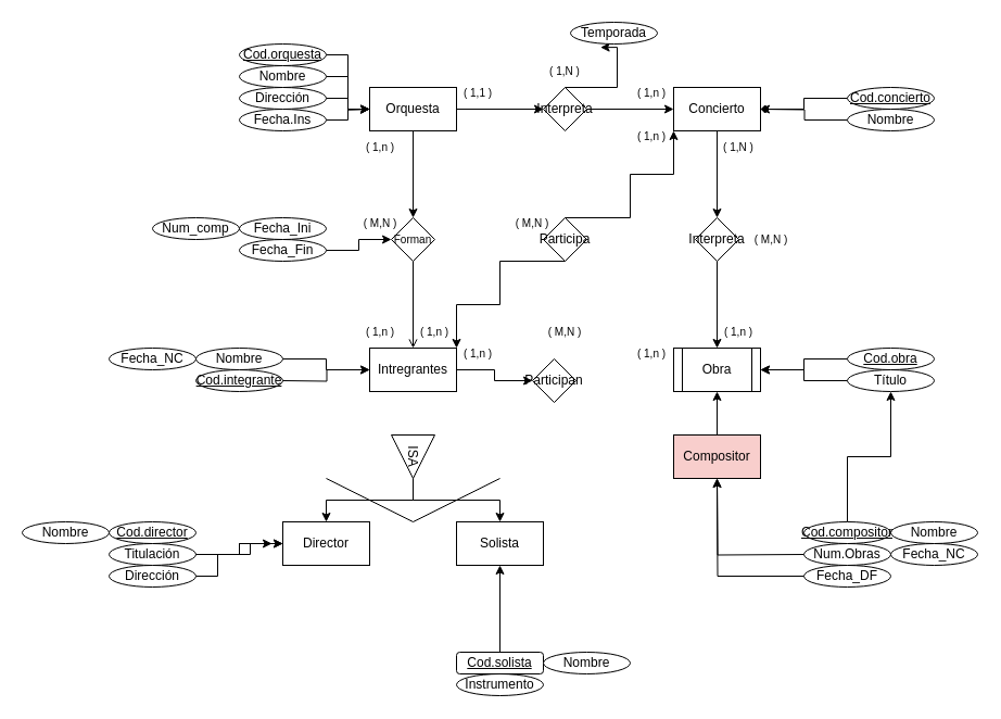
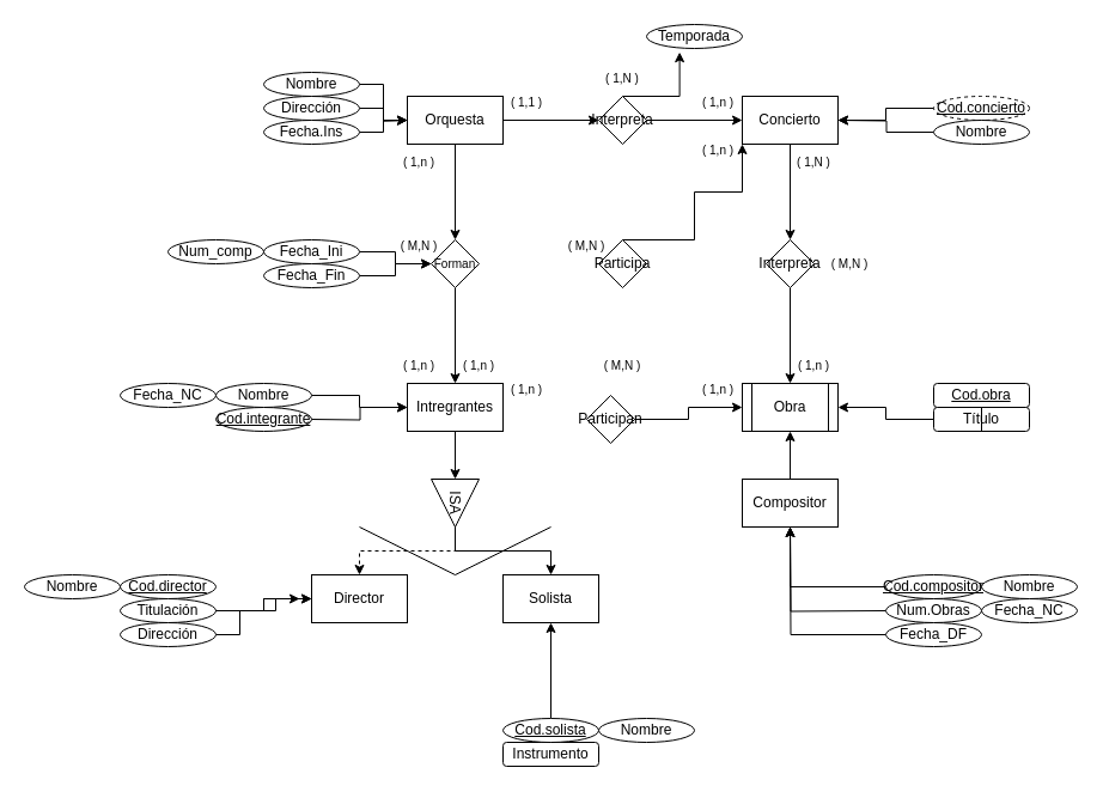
  <mxCell id="0" />
  <mxCell id="1" parent="0" />
  <mxCell id="2" value="" style="edgeStyle=orthogonalEdgeStyle;rounded=0;orthogonalLoop=1;jettySize=auto;html=1;" parent="1" source="3" target="30" edge="1"><mxGeometry relative="1" as="geometry" /></mxCell>
- <mxCell id="3" value="Compositor" style="rounded=0;whiteSpace=wrap;html=1;fillColor=#f8cecc;" parent="1" vertex="1"><mxGeometry x="620" y="400" width="80" height="40" as="geometry" /></mxCell>
- <mxCell id="4" style="edgeStyle=orthogonalEdgeStyle;rounded=0;orthogonalLoop=1;jettySize=auto;html=1;entryX=0;entryY=0.5;entryDx=0;entryDy=0;fontSize=10;" parent="1" source="5" target="11" edge="1"><mxGeometry relative="1" as="geometry" /></mxCell>
- <mxCell id="5" value="&lt;u&gt;Cod.orquesta&lt;/u&gt;" style="ellipse;whiteSpace=wrap;html=1;" parent="1" vertex="1"><mxGeometry x="220" y="40" width="80" height="20" as="geometry" /></mxCell>
+ <mxCell id="3" value="Compositor" style="rounded=0;whiteSpace=wrap;html=1;" parent="1" vertex="1"><mxGeometry x="620" y="400" width="80" height="40" as="geometry" /></mxCell>
  <mxCell id="6" style="edgeStyle=orthogonalEdgeStyle;rounded=0;orthogonalLoop=1;jettySize=auto;html=1;entryX=0;entryY=1;entryDx=0;entryDy=0;" parent="1" source="8" target="16" edge="1"><mxGeometry relative="1" as="geometry"><Array as="points"><mxPoint x="580" y="200" /><mxPoint x="580" y="160" /><mxPoint x="620" y="160" /></Array></mxGeometry></mxCell>
- <mxCell id="7" style="edgeStyle=orthogonalEdgeStyle;rounded=0;orthogonalLoop=1;jettySize=auto;html=1;entryX=1;entryY=0;entryDx=0;entryDy=0;exitX=0.5;exitY=1;exitDx=0;exitDy=0;" parent="1" source="8" target="21" edge="1"><mxGeometry relative="1" as="geometry"><Array as="points"><mxPoint x="460" y="240" /><mxPoint x="460" y="280" /><mxPoint x="420" y="280" /></Array></mxGeometry></mxCell>
  <mxCell id="8" value="Participa" style="rhombus;whiteSpace=wrap;html=1;" parent="1" vertex="1"><mxGeometry x="500" y="200" width="40" height="40" as="geometry" /></mxCell>
  <mxCell id="9" value="" style="edgeStyle=orthogonalEdgeStyle;rounded=0;orthogonalLoop=1;jettySize=auto;html=1;" parent="1" source="11" target="14" edge="1"><mxGeometry relative="1" as="geometry" /></mxCell>
  <mxCell id="10" value="" style="edgeStyle=orthogonalEdgeStyle;rounded=0;orthogonalLoop=1;jettySize=auto;html=1;" parent="1" source="11" target="18" edge="1"><mxGeometry relative="1" as="geometry" /></mxCell>
  <mxCell id="11" value="Orquesta" style="rounded=0;whiteSpace=wrap;html=1;" parent="1" vertex="1"><mxGeometry x="340" y="80" width="80" height="40" as="geometry" /></mxCell>
  <mxCell id="12" value="" style="edgeStyle=orthogonalEdgeStyle;rounded=0;orthogonalLoop=1;jettySize=auto;html=1;" parent="1" source="14" target="16" edge="1"><mxGeometry relative="1" as="geometry" /></mxCell>
  <mxCell id="13" style="edgeStyle=orthogonalEdgeStyle;rounded=0;orthogonalLoop=1;jettySize=auto;html=1;entryX=0.345;entryY=1.156;entryDx=0;entryDy=0;entryPerimeter=0;fontSize=10;" parent="1" source="14" target="86" edge="1"><mxGeometry relative="1" as="geometry"><Array as="points"><mxPoint x="568" y="80" /></Array></mxGeometry></mxCell>
  <mxCell id="14" value="Interpreta" style="rhombus;whiteSpace=wrap;html=1;" parent="1" vertex="1"><mxGeometry x="500" y="80" width="40" height="40" as="geometry" /></mxCell>
  <mxCell id="15" value="" style="edgeStyle=orthogonalEdgeStyle;rounded=0;orthogonalLoop=1;jettySize=auto;html=1;" parent="1" source="16" target="32" edge="1"><mxGeometry relative="1" as="geometry" /></mxCell>
  <mxCell id="16" value="Concierto" style="rounded=0;whiteSpace=wrap;html=1;" parent="1" vertex="1"><mxGeometry x="620" y="80" width="80" height="40" as="geometry" /></mxCell>
- <mxCell id="17" value="" style="edgeStyle=orthogonalEdgeStyle;rounded=0;orthogonalLoop=1;jettySize=auto;html=1;endArrow=open;" parent="1" source="18" target="21" edge="1"><mxGeometry relative="1" as="geometry" /></mxCell>
+ <mxCell id="17" value="" style="edgeStyle=orthogonalEdgeStyle;rounded=0;orthogonalLoop=1;jettySize=auto;html=1;" parent="1" source="18" target="21" edge="1"><mxGeometry relative="1" as="geometry" /></mxCell>
  <mxCell id="18" value="&lt;font style=&quot;font-size: 10px&quot;&gt;Forman&lt;/font&gt;" style="rhombus;whiteSpace=wrap;html=1;" parent="1" vertex="1"><mxGeometry x="360" y="200" width="40" height="40" as="geometry" /></mxCell>
- <mxCell id="20" value="" style="edgeStyle=orthogonalEdgeStyle;rounded=0;orthogonalLoop=1;jettySize=auto;html=1;" parent="1" source="21" target="29" edge="1"><mxGeometry relative="1" as="geometry" /></mxCell>
+ <mxCell id="19" value="" style="edgeStyle=orthogonalEdgeStyle;rounded=0;orthogonalLoop=1;jettySize=auto;html=1;" parent="1" source="21" target="25" edge="1"><mxGeometry relative="1" as="geometry" /></mxCell>
  <mxCell id="21" value="Intregrantes" style="rounded=0;whiteSpace=wrap;html=1;" parent="1" vertex="1"><mxGeometry x="340" y="320" width="80" height="40" as="geometry" /></mxCell>
  <mxCell id="22" value="Director" style="rounded=0;whiteSpace=wrap;html=1;" parent="1" vertex="1"><mxGeometry x="260" y="480" width="80" height="40" as="geometry" /></mxCell>
  <mxCell id="23" value="Solista" style="rounded=0;whiteSpace=wrap;html=1;" parent="1" vertex="1"><mxGeometry x="420" y="480" width="80" height="40" as="geometry" /></mxCell>
- <mxCell id="24" style="edgeStyle=orthogonalEdgeStyle;rounded=0;orthogonalLoop=1;jettySize=auto;html=1;exitX=1;exitY=0.5;exitDx=0;exitDy=0;entryX=0.5;entryY=0;entryDx=0;entryDy=0;" parent="1" source="25" target="22" edge="1"><mxGeometry relative="1" as="geometry" /></mxCell>
+ <mxCell id="24" style="edgeStyle=orthogonalEdgeStyle;rounded=0;orthogonalLoop=1;jettySize=auto;html=1;exitX=1;exitY=0.5;exitDx=0;exitDy=0;entryX=0.5;entryY=0;entryDx=0;entryDy=0;dashed=1;" parent="1" source="25" target="22" edge="1"><mxGeometry relative="1" as="geometry" /></mxCell>
  <mxCell id="25" value="ISA" style="triangle;whiteSpace=wrap;html=1;rotation=90;" parent="1" vertex="1"><mxGeometry x="360" y="400" width="40" height="40" as="geometry" /></mxCell>
  <mxCell id="26" style="edgeStyle=orthogonalEdgeStyle;rounded=0;orthogonalLoop=1;jettySize=auto;html=1;exitX=1;exitY=0.5;exitDx=0;exitDy=0;entryX=0.5;entryY=0;entryDx=0;entryDy=0;" parent="1" source="25" target="23" edge="1"><mxGeometry relative="1" as="geometry"><mxPoint x="390" y="450" as="sourcePoint" /><mxPoint x="310" y="490" as="targetPoint" /></mxGeometry></mxCell>
  <mxCell id="27" value="" style="endArrow=none;html=1;rounded=0;" parent="1" edge="1"><mxGeometry width="50" height="50" relative="1" as="geometry"><mxPoint x="300" y="440" as="sourcePoint" /><mxPoint x="460" y="440" as="targetPoint" /><Array as="points"><mxPoint x="380" y="480" /></Array></mxGeometry></mxCell>
+ <mxCell id="28" value="" style="edgeStyle=orthogonalEdgeStyle;rounded=0;orthogonalLoop=1;jettySize=auto;html=1;" parent="1" source="29" target="30" edge="1"><mxGeometry relative="1" as="geometry" /></mxCell>
  <mxCell id="29" value="Participan" style="rhombus;whiteSpace=wrap;html=1;" parent="1" vertex="1"><mxGeometry x="490" y="330" width="40" height="40" as="geometry" /></mxCell>
  <mxCell id="30" value="Obra" style="shape=process;whiteSpace=wrap;html=1;backgroundOutline=1;" parent="1" vertex="1"><mxGeometry x="620" y="320" width="80" height="40" as="geometry" /></mxCell>
  <mxCell id="31" value="" style="edgeStyle=orthogonalEdgeStyle;rounded=0;orthogonalLoop=1;jettySize=auto;html=1;" parent="1" source="32" target="30" edge="1"><mxGeometry relative="1" as="geometry" /></mxCell>
  <mxCell id="32" value="Interpreta" style="rhombus;whiteSpace=wrap;html=1;" parent="1" vertex="1"><mxGeometry x="640" y="200" width="40" height="40" as="geometry" /></mxCell>
  <mxCell id="33" style="edgeStyle=orthogonalEdgeStyle;rounded=0;orthogonalLoop=1;jettySize=auto;html=1;entryX=0;entryY=0.5;entryDx=0;entryDy=0;fontSize=10;" parent="1" source="34" target="11" edge="1"><mxGeometry relative="1" as="geometry" /></mxCell>
  <mxCell id="34" value="Nombre" style="ellipse;whiteSpace=wrap;html=1;" parent="1" vertex="1"><mxGeometry x="220" y="60" width="80" height="20" as="geometry" /></mxCell>
  <mxCell id="35" style="edgeStyle=orthogonalEdgeStyle;rounded=0;orthogonalLoop=1;jettySize=auto;html=1;fontSize=10;" parent="1" source="36" edge="1"><mxGeometry relative="1" as="geometry"><mxPoint x="340" y="100" as="targetPoint" /></mxGeometry></mxCell>
  <mxCell id="36" value="Dirección" style="ellipse;whiteSpace=wrap;html=1;" parent="1" vertex="1"><mxGeometry x="220" y="80" width="80" height="20" as="geometry" /></mxCell>
  <mxCell id="37" style="edgeStyle=orthogonalEdgeStyle;rounded=0;orthogonalLoop=1;jettySize=auto;html=1;fontSize=10;" parent="1" source="38" edge="1"><mxGeometry relative="1" as="geometry"><mxPoint x="340" y="100" as="targetPoint" /></mxGeometry></mxCell>
  <mxCell id="38" value="Fecha.Ins" style="ellipse;whiteSpace=wrap;html=1;" parent="1" vertex="1"><mxGeometry x="220" y="100" width="80" height="20" as="geometry" /></mxCell>
+ <mxCell id="39" style="edgeStyle=orthogonalEdgeStyle;rounded=0;orthogonalLoop=1;jettySize=auto;html=1;entryX=0;entryY=0.5;entryDx=0;entryDy=0;fontSize=10;" parent="1" source="40" target="18" edge="1"><mxGeometry relative="1" as="geometry" /></mxCell>
  <mxCell id="40" value="Fecha_Ini" style="ellipse;whiteSpace=wrap;html=1;" parent="1" vertex="1"><mxGeometry x="220" y="200" width="80" height="20" as="geometry" /></mxCell>
  <mxCell id="41" style="edgeStyle=orthogonalEdgeStyle;rounded=0;orthogonalLoop=1;jettySize=auto;html=1;entryX=0;entryY=0.5;entryDx=0;entryDy=0;fontSize=10;" parent="1" source="42" target="18" edge="1"><mxGeometry relative="1" as="geometry" /></mxCell>
  <mxCell id="42" value="Fecha_Fin" style="ellipse;whiteSpace=wrap;html=1;" parent="1" vertex="1"><mxGeometry x="220" y="220" width="80" height="20" as="geometry" /></mxCell>
  <mxCell id="43" value="&lt;u&gt;Cod.director&lt;/u&gt;" style="ellipse;whiteSpace=wrap;html=1;" parent="1" vertex="1"><mxGeometry x="100" y="480" width="80" height="20" as="geometry" /></mxCell>
  <mxCell id="44" style="edgeStyle=orthogonalEdgeStyle;rounded=0;orthogonalLoop=1;jettySize=auto;html=1;entryX=0;entryY=0.5;entryDx=0;entryDy=0;fontSize=10;" parent="1" source="45" target="22" edge="1"><mxGeometry relative="1" as="geometry" /></mxCell>
  <mxCell id="45" value="Titulación" style="ellipse;whiteSpace=wrap;html=1;" parent="1" vertex="1"><mxGeometry x="100" y="500" width="80" height="20" as="geometry" /></mxCell>
  <mxCell id="46" style="edgeStyle=orthogonalEdgeStyle;rounded=0;orthogonalLoop=1;jettySize=auto;html=1;fontSize=10;" parent="1" edge="1"><mxGeometry relative="1" as="geometry"><mxPoint x="250" y="500" as="targetPoint" /><mxPoint x="180" y="510" as="sourcePoint" /><Array as="points"><mxPoint x="220" y="510" /><mxPoint x="220" y="500" /></Array></mxGeometry></mxCell>
  <mxCell id="47" style="edgeStyle=orthogonalEdgeStyle;rounded=0;orthogonalLoop=1;jettySize=auto;html=1;entryX=0;entryY=0.5;entryDx=0;entryDy=0;" parent="1" source="48" target="21" edge="1"><mxGeometry relative="1" as="geometry" /></mxCell>
  <mxCell id="48" value="Nombre" style="ellipse;whiteSpace=wrap;html=1;" parent="1" vertex="1"><mxGeometry x="180" y="320" width="80" height="20" as="geometry" /></mxCell>
  <mxCell id="49" style="edgeStyle=orthogonalEdgeStyle;rounded=0;orthogonalLoop=1;jettySize=auto;html=1;entryX=0;entryY=0.5;entryDx=0;entryDy=0;fontSize=10;exitX=1;exitY=0.5;exitDx=0;exitDy=0;" parent="1" source="50" target="22" edge="1"><mxGeometry relative="1" as="geometry"><mxPoint x="200" y="550" as="sourcePoint" /><Array as="points"><mxPoint x="200" y="530" /><mxPoint x="200" y="510" /><mxPoint x="230" y="510" /><mxPoint x="230" y="500" /></Array></mxGeometry></mxCell>
  <mxCell id="50" value="Dirección" style="ellipse;whiteSpace=wrap;html=1;" parent="1" vertex="1"><mxGeometry x="100" y="520" width="80" height="20" as="geometry" /></mxCell>
  <mxCell id="51" value="Fecha_NC" style="ellipse;whiteSpace=wrap;html=1;" parent="1" vertex="1"><mxGeometry x="100" y="320" width="80" height="20" as="geometry" /></mxCell>
  <mxCell id="52" style="edgeStyle=orthogonalEdgeStyle;rounded=0;orthogonalLoop=1;jettySize=auto;html=1;entryX=0;entryY=0.5;entryDx=0;entryDy=0;" parent="1" target="21" edge="1"><mxGeometry relative="1" as="geometry"><mxPoint x="260" y="350" as="sourcePoint" /></mxGeometry></mxCell>
- <mxCell id="53" value="Instrumento" style="ellipse;whiteSpace=wrap;html=1;" parent="1" vertex="1"><mxGeometry x="420" y="620" width="80" height="20" as="geometry" /></mxCell>
+ <mxCell id="53" value="Instrumento" style="whiteSpace=wrap;html=1;rounded=1;" parent="1" vertex="1"><mxGeometry x="420" y="620" width="80" height="20" as="geometry" /></mxCell>
  <mxCell id="54" value="" style="edgeStyle=orthogonalEdgeStyle;rounded=0;orthogonalLoop=1;jettySize=auto;html=1;fontSize=10;" parent="1" source="55" target="23" edge="1"><mxGeometry relative="1" as="geometry" /></mxCell>
- <mxCell id="55" value="&lt;u&gt;Cod.solista&lt;/u&gt;" style="whiteSpace=wrap;html=1;rounded=1;" parent="1" vertex="1"><mxGeometry x="420" y="600" width="80" height="20" as="geometry" /></mxCell>
- <mxCell id="56" style="edgeStyle=orthogonalEdgeStyle;rounded=0;orthogonalLoop=1;jettySize=auto;html=1;entryX=1;entryY=0.5;entryDx=0;entryDy=0;fontSize=10;endArrow=diamond;" parent="1" source="57" target="16" edge="1"><mxGeometry relative="1" as="geometry" /></mxCell>
- <mxCell id="57" value="&lt;u&gt;Cod.concierto&lt;/u&gt;" style="ellipse;whiteSpace=wrap;html=1;" parent="1" vertex="1"><mxGeometry x="780" y="80" width="80" height="20" as="geometry" /></mxCell>
+ <mxCell id="55" value="&lt;u&gt;Cod.solista&lt;/u&gt;" style="ellipse;whiteSpace=wrap;html=1;" parent="1" vertex="1"><mxGeometry x="420" y="600" width="80" height="20" as="geometry" /></mxCell>
+ <mxCell id="56" style="edgeStyle=orthogonalEdgeStyle;rounded=0;orthogonalLoop=1;jettySize=auto;html=1;entryX=1;entryY=0.5;entryDx=0;entryDy=0;fontSize=10;" parent="1" source="57" target="16" edge="1"><mxGeometry relative="1" as="geometry" /></mxCell>
+ <mxCell id="57" value="&lt;u&gt;Cod.concierto&lt;/u&gt;" style="ellipse;whiteSpace=wrap;html=1;dashed=1;" parent="1" vertex="1"><mxGeometry x="780" y="80" width="80" height="20" as="geometry" /></mxCell>
  <mxCell id="58" style="edgeStyle=orthogonalEdgeStyle;rounded=0;orthogonalLoop=1;jettySize=auto;html=1;fontSize=10;" parent="1" source="59" edge="1"><mxGeometry relative="1" as="geometry"><mxPoint x="700" y="100" as="targetPoint" /></mxGeometry></mxCell>
  <mxCell id="59" value="Nombre" style="ellipse;whiteSpace=wrap;html=1;" parent="1" vertex="1"><mxGeometry x="780" y="100" width="80" height="20" as="geometry" /></mxCell>
- <mxCell id="60" style="edgeStyle=orthogonalEdgeStyle;rounded=0;orthogonalLoop=1;jettySize=auto;html=1;fontSize=10;" parent="1" source="61" target="68" edge="1"><mxGeometry relative="1" as="geometry" /></mxCell>
+ <mxCell id="60" style="edgeStyle=orthogonalEdgeStyle;rounded=0;orthogonalLoop=1;jettySize=auto;html=1;entryX=0.5;entryY=1;entryDx=0;entryDy=0;fontSize=10;" parent="1" source="61" target="3" edge="1"><mxGeometry relative="1" as="geometry" /></mxCell>
  <mxCell id="61" value="&lt;u&gt;Cod.compositor&lt;/u&gt;" style="ellipse;whiteSpace=wrap;html=1;" parent="1" vertex="1"><mxGeometry x="740" y="480" width="80" height="20" as="geometry" /></mxCell>
  <mxCell id="62" style="edgeStyle=orthogonalEdgeStyle;rounded=0;orthogonalLoop=1;jettySize=auto;html=1;fontSize=10;" parent="1" edge="1"><mxGeometry relative="1" as="geometry"><mxPoint x="660" y="440" as="targetPoint" /><mxPoint x="740" y="510" as="sourcePoint" /></mxGeometry></mxCell>
  <mxCell id="63" style="edgeStyle=orthogonalEdgeStyle;rounded=0;orthogonalLoop=1;jettySize=auto;html=1;fontSize=10;" parent="1" source="64" edge="1"><mxGeometry relative="1" as="geometry"><mxPoint x="660" y="440" as="targetPoint" /></mxGeometry></mxCell>
  <mxCell id="64" value="Fecha_DF" style="ellipse;whiteSpace=wrap;html=1;" parent="1" vertex="1"><mxGeometry x="740" y="520" width="80" height="20" as="geometry" /></mxCell>
  <mxCell id="65" value="Fecha_NC" style="ellipse;whiteSpace=wrap;html=1;" parent="1" vertex="1"><mxGeometry x="820" y="500" width="80" height="20" as="geometry" /></mxCell>
  <mxCell id="66" value="Nombre" style="ellipse;whiteSpace=wrap;html=1;" parent="1" vertex="1"><mxGeometry x="820" y="480" width="80" height="20" as="geometry" /></mxCell>
  <mxCell id="67" style="edgeStyle=orthogonalEdgeStyle;rounded=0;orthogonalLoop=1;jettySize=auto;html=1;entryX=1;entryY=0.5;entryDx=0;entryDy=0;fontSize=10;" parent="1" source="68" target="30" edge="1"><mxGeometry relative="1" as="geometry" /></mxCell>
- <mxCell id="68" value="Título" style="ellipse;whiteSpace=wrap;html=1;" parent="1" vertex="1"><mxGeometry x="780" y="340" width="80" height="20" as="geometry" /></mxCell>
- <mxCell id="69" style="edgeStyle=orthogonalEdgeStyle;rounded=0;orthogonalLoop=1;jettySize=auto;html=1;entryX=1;entryY=0.5;entryDx=0;entryDy=0;fontSize=10;" parent="1" source="70" target="30" edge="1"><mxGeometry relative="1" as="geometry" /></mxCell>
- <mxCell id="70" value="&lt;u&gt;Cod.obra&lt;/u&gt;" style="ellipse;whiteSpace=wrap;html=1;" parent="1" vertex="1"><mxGeometry x="780" y="320" width="80" height="20" as="geometry" /></mxCell>
+ <mxCell id="68" value="Título" style="whiteSpace=wrap;html=1;rounded=1;" parent="1" vertex="1"><mxGeometry x="780" y="340" width="80" height="20" as="geometry" /></mxCell>
+ <mxCell id="69" style="edgeStyle=orthogonalEdgeStyle;rounded=0;orthogonalLoop=1;jettySize=auto;html=1;fontSize=10;" parent="1" source="70" target="68" edge="1"><mxGeometry relative="1" as="geometry" /></mxCell>
+ <mxCell id="70" value="&lt;u&gt;Cod.obra&lt;/u&gt;" style="whiteSpace=wrap;html=1;rounded=1;" parent="1" vertex="1"><mxGeometry x="780" y="320" width="80" height="20" as="geometry" /></mxCell>
  <mxCell id="71" value="( 1,1 )" style="text;html=1;strokeColor=none;fillColor=none;align=center;verticalAlign=middle;whiteSpace=wrap;rounded=0;fontSize=10;" parent="1" vertex="1"><mxGeometry x="410" y="70" width="60" height="30" as="geometry" /></mxCell>
  <mxCell id="72" value="( 1,n )" style="text;html=1;strokeColor=none;fillColor=none;align=center;verticalAlign=middle;whiteSpace=wrap;rounded=0;fontSize=10;" parent="1" vertex="1"><mxGeometry x="570" y="70" width="60" height="30" as="geometry" /></mxCell>
  <mxCell id="73" value="( 1,N )" style="text;html=1;strokeColor=none;fillColor=none;align=center;verticalAlign=middle;whiteSpace=wrap;rounded=0;fontSize=10;" parent="1" vertex="1"><mxGeometry x="490" y="50" width="60" height="30" as="geometry" /></mxCell>
  <mxCell id="74" value="( 1,n )" style="text;html=1;strokeColor=none;fillColor=none;align=center;verticalAlign=middle;whiteSpace=wrap;rounded=0;fontSize=10;" parent="1" vertex="1"><mxGeometry x="570" y="110" width="60" height="30" as="geometry" /></mxCell>
  <mxCell id="75" value="( 1,n )" style="text;html=1;strokeColor=none;fillColor=none;align=center;verticalAlign=middle;whiteSpace=wrap;rounded=0;fontSize=10;" parent="1" vertex="1"><mxGeometry x="320" y="120" width="60" height="30" as="geometry" /></mxCell>
  <mxCell id="76" value="( 1,n )" style="text;html=1;strokeColor=none;fillColor=none;align=center;verticalAlign=middle;whiteSpace=wrap;rounded=0;fontSize=10;" parent="1" vertex="1"><mxGeometry x="320" y="290" width="60" height="30" as="geometry" /></mxCell>
  <mxCell id="77" value="( M,N )" style="text;html=1;strokeColor=none;fillColor=none;align=center;verticalAlign=middle;whiteSpace=wrap;rounded=0;fontSize=10;" parent="1" vertex="1"><mxGeometry x="320" y="190" width="60" height="30" as="geometry" /></mxCell>
  <mxCell id="78" value="( 1,n )" style="text;html=1;strokeColor=none;fillColor=none;align=center;verticalAlign=middle;whiteSpace=wrap;rounded=0;fontSize=10;" parent="1" vertex="1"><mxGeometry x="370" y="290" width="60" height="30" as="geometry" /></mxCell>
  <mxCell id="79" value="( M,N )" style="text;html=1;strokeColor=none;fillColor=none;align=center;verticalAlign=middle;whiteSpace=wrap;rounded=0;fontSize=10;" parent="1" vertex="1"><mxGeometry x="460" y="190" width="60" height="30" as="geometry" /></mxCell>
  <mxCell id="80" value="( 1,N )" style="text;html=1;strokeColor=none;fillColor=none;align=center;verticalAlign=middle;whiteSpace=wrap;rounded=0;fontSize=10;" parent="1" vertex="1"><mxGeometry x="650" y="120" width="60" height="30" as="geometry" /></mxCell>
  <mxCell id="81" value="( 1,n )" style="text;html=1;strokeColor=none;fillColor=none;align=center;verticalAlign=middle;whiteSpace=wrap;rounded=0;fontSize=10;" parent="1" vertex="1"><mxGeometry x="650" y="290" width="60" height="30" as="geometry" /></mxCell>
  <mxCell id="82" value="( M,N )" style="text;html=1;strokeColor=none;fillColor=none;align=center;verticalAlign=middle;whiteSpace=wrap;rounded=0;fontSize=10;" parent="1" vertex="1"><mxGeometry x="680" y="205" width="60" height="30" as="geometry" /></mxCell>
  <mxCell id="83" value="( 1,n )" style="text;html=1;strokeColor=none;fillColor=none;align=center;verticalAlign=middle;whiteSpace=wrap;rounded=0;fontSize=10;" parent="1" vertex="1"><mxGeometry x="410" y="310" width="60" height="30" as="geometry" /></mxCell>
  <mxCell id="84" value="( 1,n )" style="text;html=1;strokeColor=none;fillColor=none;align=center;verticalAlign=middle;whiteSpace=wrap;rounded=0;fontSize=10;" parent="1" vertex="1"><mxGeometry x="570" y="310" width="60" height="30" as="geometry" /></mxCell>
  <mxCell id="85" value="( M,N )" style="text;html=1;strokeColor=none;fillColor=none;align=center;verticalAlign=middle;whiteSpace=wrap;rounded=0;fontSize=10;" parent="1" vertex="1"><mxGeometry x="490" y="290" width="60" height="30" as="geometry" /></mxCell>
- <mxCell id="86" value="Temporada" style="ellipse;whiteSpace=wrap;html=1;" parent="1" vertex="1"><mxGeometry x="525" y="20" width="80" height="20" as="geometry" /></mxCell>
+ <mxCell id="86" value="Temporada" style="ellipse;whiteSpace=wrap;html=1;" parent="1" vertex="1"><mxGeometry x="540" y="20" width="80" height="20" as="geometry" /></mxCell>
  <mxCell id="87" value="Num.Obras" style="ellipse;whiteSpace=wrap;html=1;" parent="1" vertex="1"><mxGeometry x="740" y="500" width="80" height="20" as="geometry" /></mxCell>
  <mxCell id="88" value="Num_comp" style="ellipse;whiteSpace=wrap;html=1;" parent="1" vertex="1"><mxGeometry y="200" width="80" height="20" as="geometry" x="140" /></mxCell>
  <mxCell id="89" value="&lt;u&gt;Cod.integrante&lt;/u&gt;" style="ellipse;whiteSpace=wrap;html=1;" parent="1" vertex="1"><mxGeometry x="180" y="340" width="80" height="20" as="geometry" /></mxCell>
  <mxCell id="90" value="Nombre" style="ellipse;whiteSpace=wrap;html=1;" parent="1" vertex="1"><mxGeometry x="500" y="600" width="80" height="20" as="geometry" /></mxCell>
  <mxCell id="91" value="Nombre" style="ellipse;whiteSpace=wrap;html=1;" parent="1" vertex="1"><mxGeometry x="20" y="480" width="80" height="20" as="geometry" /></mxCell>
